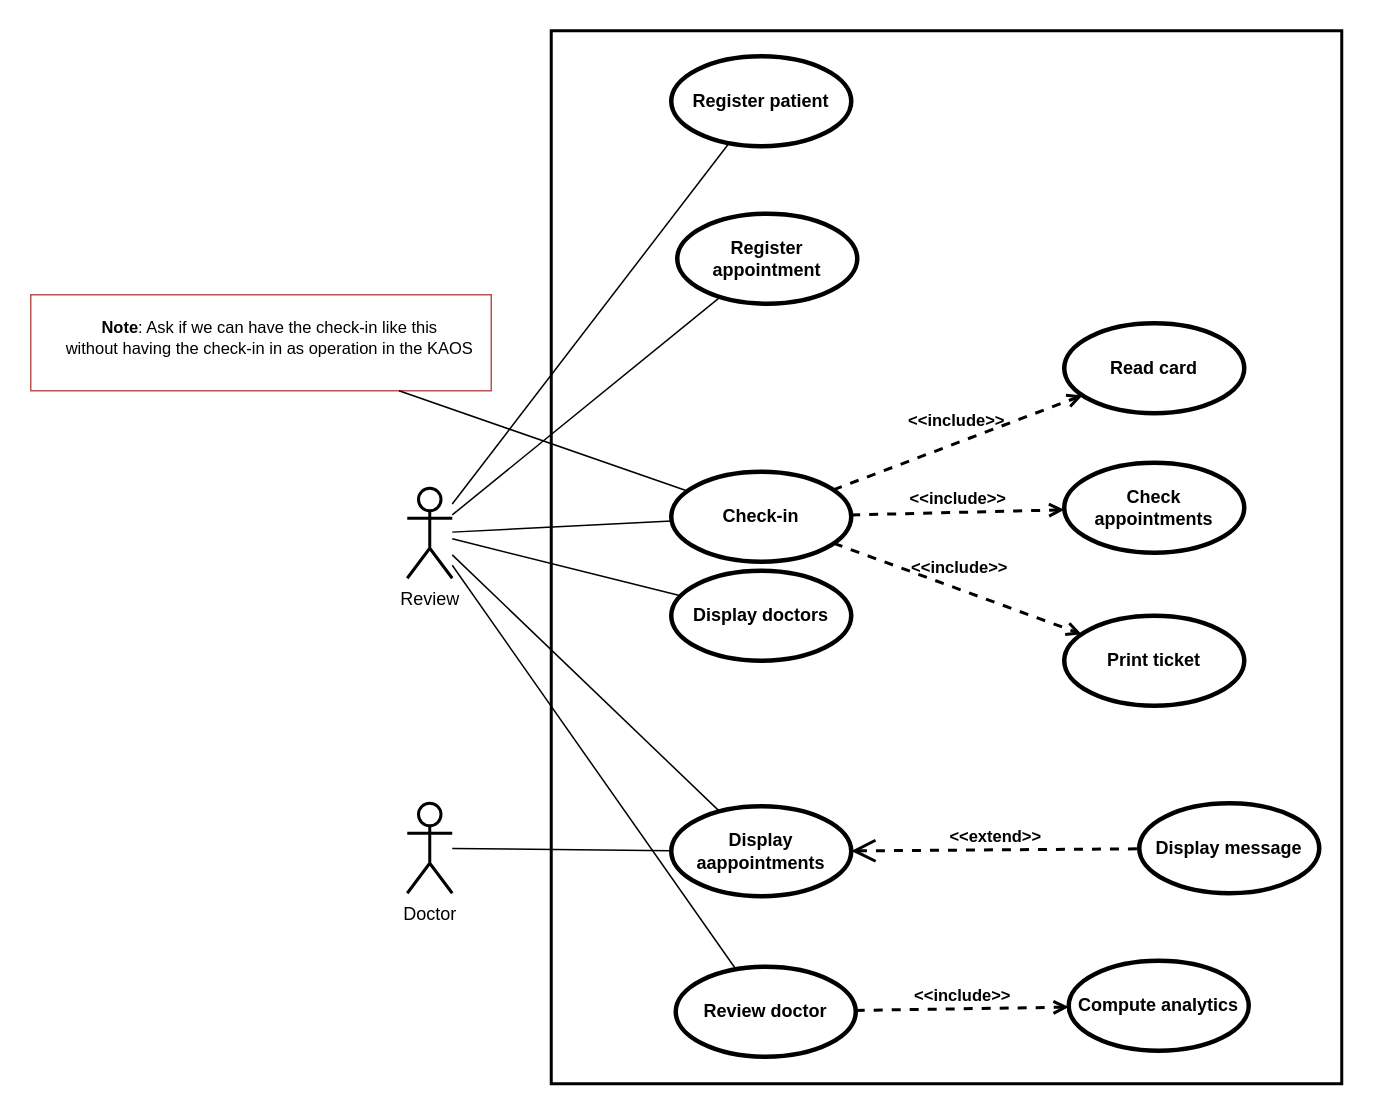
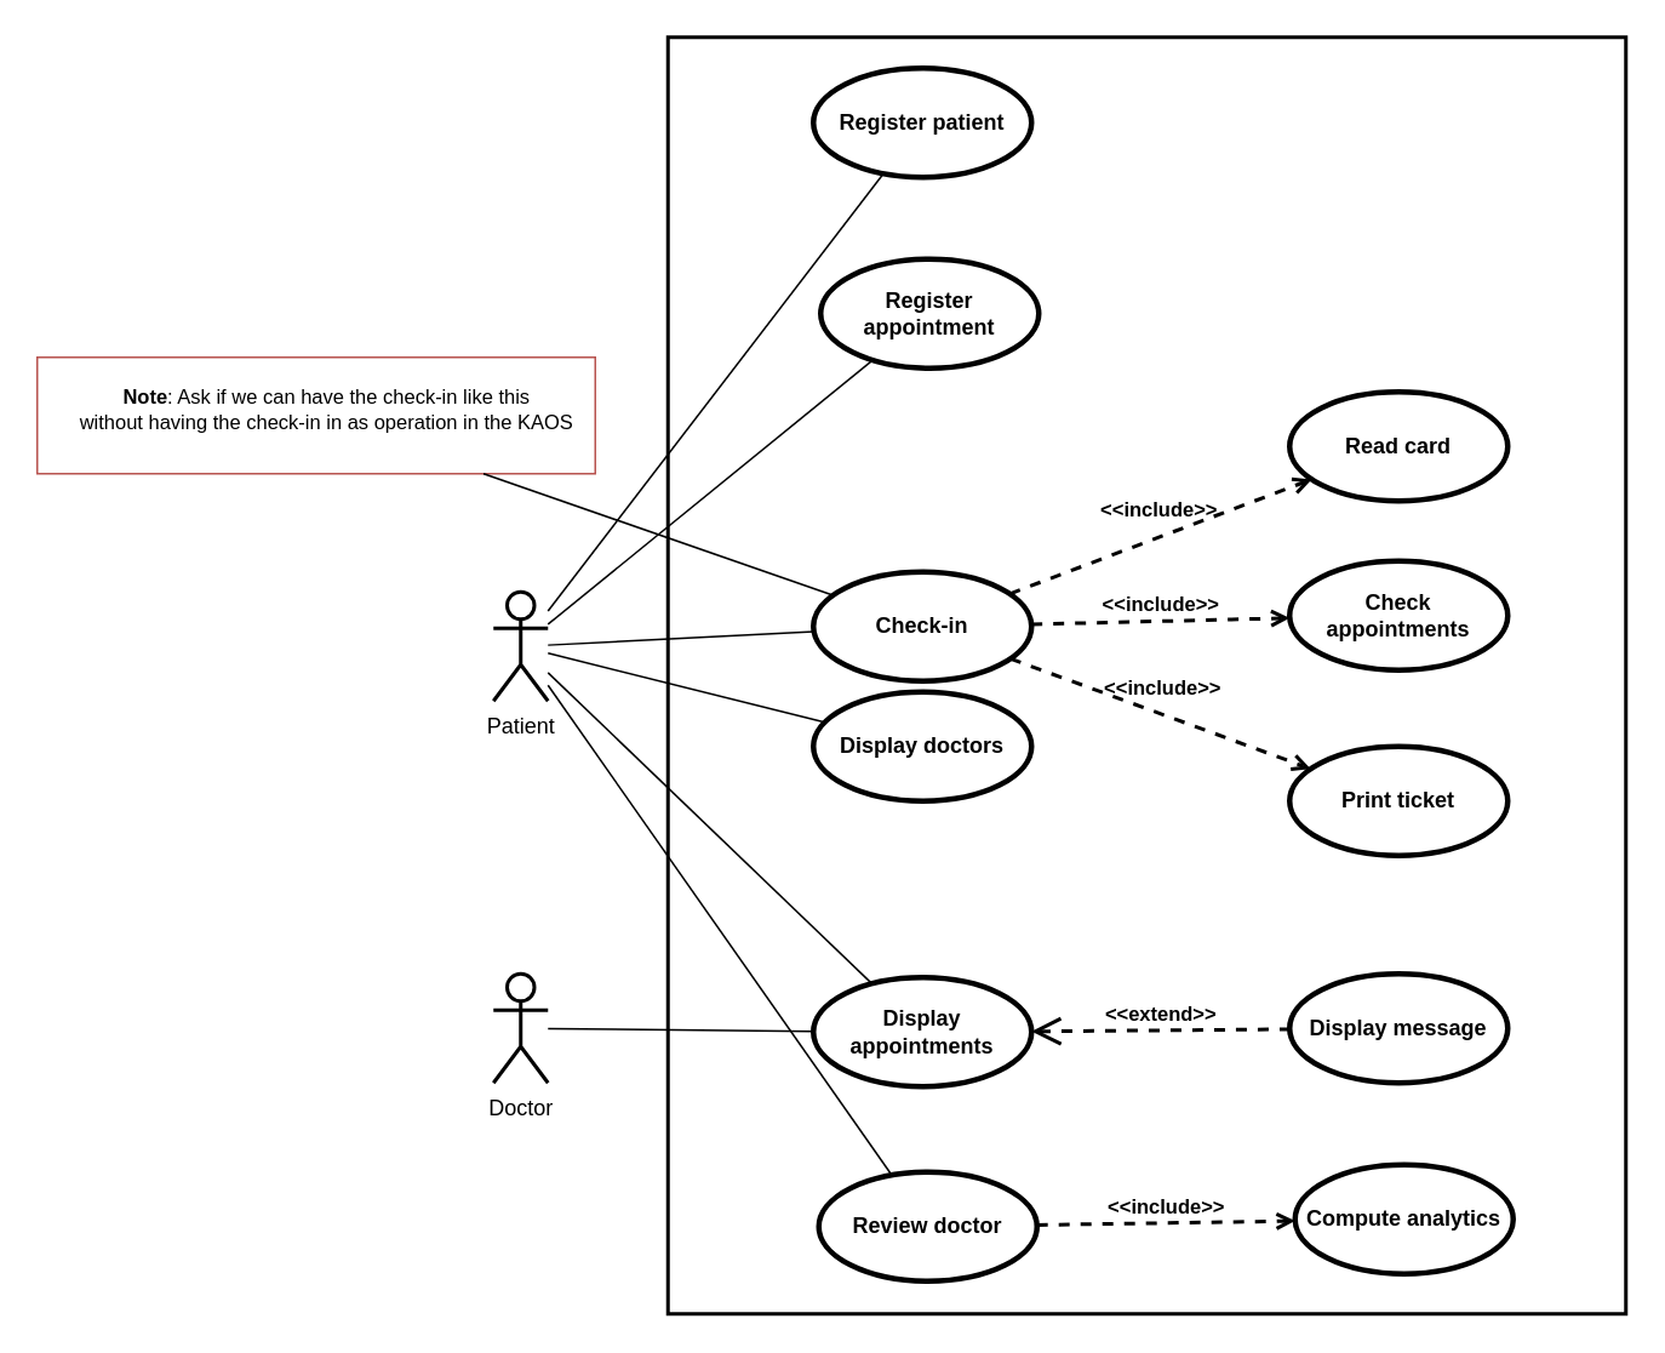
  <mxCell id="0" />
  <mxCell id="1" parent="0" />
  <mxCell id="2" value="" style="rounded=0;whiteSpace=wrap;html=1;fontFamily=Helvetica;fontSize=11;labelBackgroundColor=default;fillColor=none;strokeColor=#b85450;" vertex="1" parent="1"><mxGeometry x="20" y="196" width="307" height="64" as="geometry" /></mxCell>
  <mxCell id="3" value="" style="rounded=0;whiteSpace=wrap;html=1;fontFamily=Helvetica;fontSize=11;fontColor=default;labelBackgroundColor=default;fillColor=none;strokeWidth=2;" vertex="1" parent="1"><mxGeometry x="367" y="20" width="527" height="702" as="geometry" /></mxCell>
  <mxCell id="4" style="rounded=0;orthogonalLoop=1;jettySize=auto;html=1;startArrow=none;startFill=0;endArrow=none;endFill=0;" edge="1" parent="1" source="5" target="7"><mxGeometry relative="1" as="geometry" /></mxCell>
- <mxCell id="5" value="Review" style="shape=umlActor;html=1;verticalLabelPosition=bottom;verticalAlign=top;align=center;strokeWidth=2;" vertex="1" parent="1"><mxGeometry x="271" y="325" width="30" height="60" as="geometry" /></mxCell>
+ <mxCell id="5" value="Patient" style="shape=umlActor;html=1;verticalLabelPosition=bottom;verticalAlign=top;align=center;strokeWidth=2;" vertex="1" parent="1"><mxGeometry x="271" y="325" width="30" height="60" as="geometry" /></mxCell>
  <mxCell id="6" value="Doctor" style="shape=umlActor;html=1;verticalLabelPosition=bottom;verticalAlign=top;align=center;strokeWidth=2;" vertex="1" parent="1"><mxGeometry x="271" y="535" width="30" height="60" as="geometry" /></mxCell>
  <mxCell id="7" value="Register patient" style="shape=ellipse;html=1;strokeWidth=3;fontStyle=1;whiteSpace=wrap;align=center;perimeter=ellipsePerimeter;" vertex="1" parent="1"><mxGeometry x="447" y="37" width="120" height="60" as="geometry" /></mxCell>
  <mxCell id="8" value="Register appointment" style="shape=ellipse;html=1;strokeWidth=3;fontStyle=1;whiteSpace=wrap;align=center;perimeter=ellipsePerimeter;" vertex="1" parent="1"><mxGeometry x="451" y="142" width="120" height="60" as="geometry" /></mxCell>
  <mxCell id="9" value="Print ticket" style="shape=ellipse;html=1;strokeWidth=3;fontStyle=1;whiteSpace=wrap;align=center;perimeter=ellipsePerimeter;" vertex="1" parent="1"><mxGeometry x="709" y="410" width="120" height="60" as="geometry" /></mxCell>
  <mxCell id="10" value="Check appointments" style="shape=ellipse;html=1;strokeWidth=3;fontStyle=1;whiteSpace=wrap;align=center;perimeter=ellipsePerimeter;" vertex="1" parent="1"><mxGeometry x="709" y="308" width="120" height="60" as="geometry" /></mxCell>
  <mxCell id="11" value="Read card" style="shape=ellipse;html=1;strokeWidth=3;fontStyle=1;whiteSpace=wrap;align=center;perimeter=ellipsePerimeter;" vertex="1" parent="1"><mxGeometry x="709" y="215" width="120" height="60" as="geometry" /></mxCell>
  <mxCell id="12" style="edgeStyle=none;rounded=0;orthogonalLoop=1;jettySize=auto;html=1;strokeColor=default;align=center;verticalAlign=middle;fontFamily=Helvetica;fontSize=11;fontColor=default;labelBackgroundColor=default;startArrow=none;startFill=0;endArrow=none;endFill=0;" edge="1" parent="1" source="13" target="5"><mxGeometry relative="1" as="geometry" /></mxCell>
  <mxCell id="13" value="Display doctors" style="shape=ellipse;html=1;strokeWidth=3;fontStyle=1;whiteSpace=wrap;align=center;perimeter=ellipsePerimeter;" vertex="1" parent="1"><mxGeometry x="447" y="380" width="120" height="60" as="geometry" /></mxCell>
  <mxCell id="14" style="edgeStyle=none;rounded=0;orthogonalLoop=1;jettySize=auto;html=1;strokeColor=default;align=center;verticalAlign=middle;fontFamily=Helvetica;fontSize=11;fontColor=default;labelBackgroundColor=default;startArrow=none;startFill=0;endArrow=none;endFill=0;" edge="1" parent="1" source="16" target="6"><mxGeometry relative="1" as="geometry" /></mxCell>
  <mxCell id="15" style="edgeStyle=none;rounded=0;orthogonalLoop=1;jettySize=auto;html=1;strokeColor=default;align=center;verticalAlign=middle;fontFamily=Helvetica;fontSize=11;fontColor=default;labelBackgroundColor=default;startArrow=none;startFill=0;endArrow=none;endFill=0;" edge="1" parent="1" source="16" target="5"><mxGeometry relative="1" as="geometry" /></mxCell>
- <mxCell id="16" value="Display aappointments" style="shape=ellipse;html=1;strokeWidth=3;fontStyle=1;whiteSpace=wrap;align=center;perimeter=ellipsePerimeter;" vertex="1" parent="1"><mxGeometry x="447" y="537" width="120" height="60" as="geometry" /></mxCell>
- <mxCell id="17" value="Di&lt;span style=&quot;background-color: initial;&quot;&gt;splay message&lt;/span&gt;" style="shape=ellipse;html=1;strokeWidth=3;fontStyle=1;whiteSpace=wrap;align=center;perimeter=ellipsePerimeter;" vertex="1" parent="1"><mxGeometry x="759" y="535" width="120" height="60" as="geometry" /></mxCell>
+ <mxCell id="16" value="Display appointments" style="shape=ellipse;html=1;strokeWidth=3;fontStyle=1;whiteSpace=wrap;align=center;perimeter=ellipsePerimeter;" vertex="1" parent="1"><mxGeometry x="447" y="537" width="120" height="60" as="geometry" /></mxCell>
+ <mxCell id="17" value="Di&lt;span style=&quot;background-color: initial;&quot;&gt;splay message&lt;/span&gt;" style="shape=ellipse;html=1;strokeWidth=3;fontStyle=1;whiteSpace=wrap;align=center;perimeter=ellipsePerimeter;" vertex="1" parent="1"><mxGeometry x="709" y="535" width="120" height="60" as="geometry" /></mxCell>
  <mxCell id="18" value="&lt;b&gt;&amp;lt;&amp;lt;extend&amp;gt;&amp;gt;&lt;/b&gt;" style="edgeStyle=none;html=1;startArrow=open;endArrow=none;startSize=12;verticalAlign=bottom;dashed=1;labelBackgroundColor=none;rounded=0;strokeWidth=2;" edge="1" parent="1" source="16" target="17"><mxGeometry width="160" relative="1" as="geometry"><mxPoint x="557" y="645" as="sourcePoint" /><mxPoint x="717" y="645" as="targetPoint" /></mxGeometry></mxCell>
  <mxCell id="19" style="edgeStyle=none;rounded=0;orthogonalLoop=1;jettySize=auto;html=1;strokeColor=default;align=center;verticalAlign=middle;fontFamily=Helvetica;fontSize=11;fontColor=default;labelBackgroundColor=default;startArrow=none;startFill=0;endArrow=none;endFill=0;" edge="1" parent="1" source="20" target="5"><mxGeometry relative="1" as="geometry" /></mxCell>
  <mxCell id="20" value="Review doctor" style="shape=ellipse;html=1;strokeWidth=3;fontStyle=1;whiteSpace=wrap;align=center;perimeter=ellipsePerimeter;" vertex="1" parent="1"><mxGeometry x="450" y="644" width="120" height="60" as="geometry" /></mxCell>
  <mxCell id="21" value="Compute analytics" style="shape=ellipse;html=1;strokeWidth=3;fontStyle=1;whiteSpace=wrap;align=center;perimeter=ellipsePerimeter;" vertex="1" parent="1"><mxGeometry x="712" y="640" width="120" height="60" as="geometry" /></mxCell>
  <mxCell id="22" value="&lt;b&gt;&amp;lt;&amp;lt;include&amp;gt;&amp;gt;&lt;/b&gt;" style="edgeStyle=none;html=1;endArrow=open;verticalAlign=bottom;dashed=1;labelBackgroundColor=none;rounded=0;strokeWidth=2;" edge="1" parent="1" source="20" target="21"><mxGeometry width="160" relative="1" as="geometry"><mxPoint x="597" y="735" as="sourcePoint" /><mxPoint x="757" y="704" as="targetPoint" /></mxGeometry></mxCell>
  <mxCell id="23" style="edgeStyle=none;rounded=0;orthogonalLoop=1;jettySize=auto;html=1;strokeColor=default;align=center;verticalAlign=middle;fontFamily=Helvetica;fontSize=11;fontColor=default;labelBackgroundColor=default;startArrow=none;startFill=0;endArrow=none;endFill=0;" edge="1" parent="1" source="24" target="5"><mxGeometry relative="1" as="geometry" /></mxCell>
  <mxCell id="24" value="Check-in" style="shape=ellipse;html=1;strokeWidth=3;fontStyle=1;whiteSpace=wrap;align=center;perimeter=ellipsePerimeter;" vertex="1" parent="1"><mxGeometry x="447" y="314" width="120" height="60" as="geometry" /></mxCell>
  <mxCell id="25" value="&lt;b&gt;&amp;lt;&amp;lt;include&amp;gt;&amp;gt;&lt;/b&gt;" style="edgeStyle=none;html=1;endArrow=open;verticalAlign=bottom;dashed=1;labelBackgroundColor=none;rounded=0;strokeWidth=2;" edge="1" parent="1" source="24" target="11"><mxGeometry x="0.015" y="6" width="160" relative="1" as="geometry"><mxPoint x="493" y="303" as="sourcePoint" /><mxPoint x="629" y="298" as="targetPoint" /><mxPoint as="offset" /></mxGeometry></mxCell>
  <mxCell id="26" value="&lt;b&gt;&amp;lt;&amp;lt;include&amp;gt;&amp;gt;&lt;/b&gt;" style="edgeStyle=none;html=1;endArrow=open;verticalAlign=bottom;dashed=1;labelBackgroundColor=none;rounded=0;strokeWidth=2;" edge="1" parent="1" source="24" target="10"><mxGeometry width="160" relative="1" as="geometry"><mxPoint x="567" y="337" as="sourcePoint" /><mxPoint x="663" y="305" as="targetPoint" /></mxGeometry></mxCell>
  <mxCell id="27" value="&lt;b&gt;&amp;lt;&amp;lt;include&amp;gt;&amp;gt;&lt;/b&gt;" style="edgeStyle=none;html=1;endArrow=open;verticalAlign=bottom;dashed=1;labelBackgroundColor=none;rounded=0;strokeWidth=2;" edge="1" parent="1" source="24" target="9"><mxGeometry x="-0.009" y="5" width="160" relative="1" as="geometry"><mxPoint x="577" y="347" as="sourcePoint" /><mxPoint x="673" y="315" as="targetPoint" /><mxPoint as="offset" /></mxGeometry></mxCell>
  <mxCell id="28" style="rounded=0;orthogonalLoop=1;jettySize=auto;html=1;startArrow=none;startFill=0;endArrow=none;endFill=0;" edge="1" parent="1" source="5" target="8"><mxGeometry relative="1" as="geometry"><mxPoint x="330" y="-134" as="sourcePoint" /><mxPoint x="463" y="-134" as="targetPoint" /></mxGeometry></mxCell>
  <mxCell id="29" value="&lt;b&gt;Note&lt;/b&gt;: Ask if we can have the check-in like this&lt;div&gt;without having the check-in in as operation in the KAOS&lt;/div&gt;" style="text;html=1;align=center;verticalAlign=middle;resizable=0;points=[];autosize=1;strokeColor=none;fillColor=none;fontFamily=Helvetica;fontSize=11;fontColor=default;labelBackgroundColor=default;" vertex="1" parent="1"><mxGeometry x="34" y="206" width="290" height="38" as="geometry" /></mxCell>
  <mxCell id="30" style="edgeStyle=none;rounded=0;orthogonalLoop=1;jettySize=auto;html=1;strokeColor=default;align=center;verticalAlign=middle;fontFamily=Helvetica;fontSize=11;fontColor=default;labelBackgroundColor=default;startArrow=none;startFill=0;endArrow=none;endFill=0;" edge="1" parent="1" source="24" target="2"><mxGeometry relative="1" as="geometry" /></mxCell>
